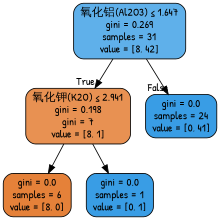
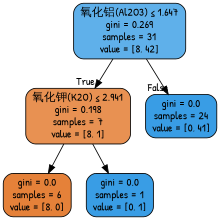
  digraph {
    fontname="Patrick Hand"
    node [color=black fillcolor="#399de5" fontname="Patrick Hand" shape=box style="filled, rounded"]
    edge [fontname="Patrick Hand"]
    n1 [fillcolor="#5fb0ea" label=<氧化铝(Al2O3) &le; 1.647<br/>gini = 0.269<br/>samples = 31<br/>value = [8, 42]>]
-   n2 [fillcolor="#e89152" label=<氧化钾(K2O) &le; 2.941<br/>gini = 0.198<br/>gini = 7<br/>value = [8, 1]>]
+   n2 [fillcolor="#e89152" label=<氧化钾(K2O) &le; 2.941<br/>gini = 0.198<br/>samples = 7<br/>value = [8, 1]>]
    n3 [label=<gini = 0.0<br/>samples = 24<br/>value = [0, 41]>]
    n4 [fillcolor="#e58139" label=<gini = 0.0<br/>samples = 6<br/>value = [8, 0]>]
    n5 [label=<gini = 0.0<br/>samples = 1<br/>value = [0, 1]>]
    n1 -> n2 [headlabel=True labelangle=45 labeldistance=2.5]
    n1 -> n3 [headlabel=False labelangle=-45 labeldistance=2.5]
    n2 -> n4
    n2 -> n5
  }
